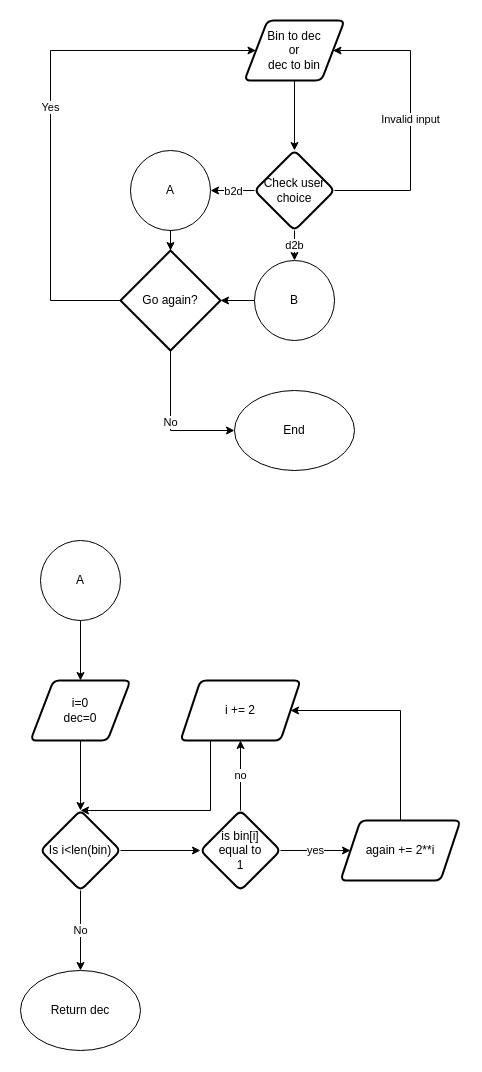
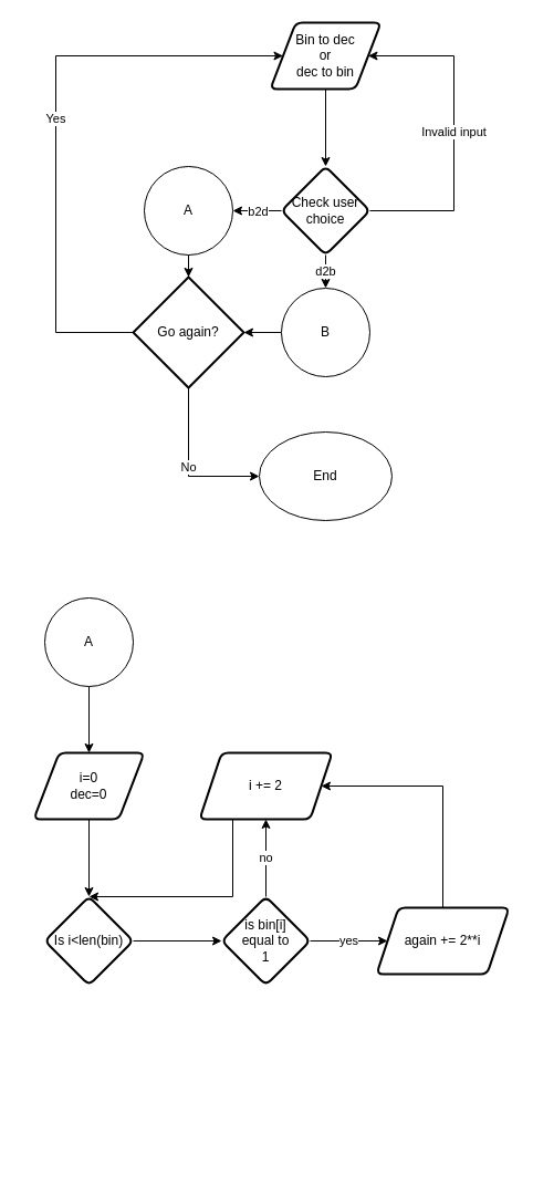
  <mxCell id="0" />
  <mxCell id="1" parent="0" />
  <mxCell id="2" value="" style="edgeStyle=orthogonalEdgeStyle;rounded=0;orthogonalLoop=1;jettySize=auto;html=1;" parent="1" source="3" target="7" edge="1"><mxGeometry relative="1" as="geometry" /></mxCell>
  <mxCell id="3" value="Bin to dec&lt;br&gt;or&lt;br&gt;dec to bin" style="shape=parallelogram;html=1;strokeWidth=2;perimeter=parallelogramPerimeter;whiteSpace=wrap;rounded=1;arcSize=12;size=0.23;" parent="1" vertex="1"><mxGeometry x="244" y="20" width="100" height="60" as="geometry" /></mxCell>
  <mxCell id="4" value="Invalid input" style="edgeStyle=orthogonalEdgeStyle;rounded=0;orthogonalLoop=1;jettySize=auto;html=1;entryX=1;entryY=0.5;entryDx=0;entryDy=0;" parent="1" source="7" target="3" edge="1"><mxGeometry relative="1" as="geometry"><mxPoint x="414" y="50" as="targetPoint" /><Array as="points"><mxPoint x="410" y="190" /><mxPoint x="410" y="50" /></Array></mxGeometry></mxCell>
  <mxCell id="5" value="b2d" style="edgeStyle=orthogonalEdgeStyle;rounded=0;orthogonalLoop=1;jettySize=auto;html=1;" parent="1" source="7" edge="1"><mxGeometry relative="1" as="geometry"><mxPoint x="210" y="190" as="targetPoint" /></mxGeometry></mxCell>
  <mxCell id="6" value="d2b" style="edgeStyle=orthogonalEdgeStyle;rounded=0;orthogonalLoop=1;jettySize=auto;html=1;" parent="1" source="7" target="11" edge="1"><mxGeometry relative="1" as="geometry" /></mxCell>
  <mxCell id="7" value="Check user&lt;br&gt;choice" style="rhombus;whiteSpace=wrap;html=1;rounded=1;strokeWidth=2;arcSize=12;" parent="1" vertex="1"><mxGeometry x="254" y="150" width="80" height="80" as="geometry" /></mxCell>
  <mxCell id="8" value="" style="edgeStyle=orthogonalEdgeStyle;rounded=0;orthogonalLoop=1;jettySize=auto;html=1;" parent="1" source="9" target="14" edge="1"><mxGeometry relative="1" as="geometry" /></mxCell>
  <mxCell id="9" value="A" style="ellipse;whiteSpace=wrap;html=1;aspect=fixed;" parent="1" vertex="1"><mxGeometry x="130" y="150" width="80" height="80" as="geometry" /></mxCell>
  <mxCell id="10" value="" style="edgeStyle=orthogonalEdgeStyle;rounded=0;orthogonalLoop=1;jettySize=auto;html=1;" parent="1" source="11" target="14" edge="1"><mxGeometry relative="1" as="geometry" /></mxCell>
  <mxCell id="11" value="B" style="ellipse;whiteSpace=wrap;html=1;aspect=fixed;" parent="1" vertex="1"><mxGeometry x="254" y="260" width="80" height="80" as="geometry" /></mxCell>
  <mxCell id="12" value="Yes" style="edgeStyle=orthogonalEdgeStyle;rounded=0;orthogonalLoop=1;jettySize=auto;html=1;entryX=0;entryY=0.5;entryDx=0;entryDy=0;" parent="1" source="14" target="3" edge="1"><mxGeometry relative="1" as="geometry"><mxPoint x="50" y="60" as="targetPoint" /><Array as="points"><mxPoint x="50" y="300" /><mxPoint x="50" y="50" /></Array></mxGeometry></mxCell>
  <mxCell id="13" value="No" style="edgeStyle=orthogonalEdgeStyle;rounded=0;orthogonalLoop=1;jettySize=auto;html=1;entryX=0;entryY=0.5;entryDx=0;entryDy=0;" parent="1" source="14" target="15" edge="1"><mxGeometry relative="1" as="geometry"><mxPoint x="170" y="430" as="targetPoint" /><Array as="points"><mxPoint x="170" y="430" /></Array></mxGeometry></mxCell>
  <mxCell id="14" value="Go again?" style="strokeWidth=2;html=1;shape=mxgraph.flowchart.decision;whiteSpace=wrap;" parent="1" vertex="1"><mxGeometry x="120" y="250" width="100" height="100" as="geometry" /></mxCell>
  <mxCell id="15" value="End" style="ellipse;whiteSpace=wrap;html=1;" parent="1" vertex="1"><mxGeometry x="234" y="390" width="120" height="80" as="geometry" /></mxCell>
  <mxCell id="16" value="" style="edgeStyle=orthogonalEdgeStyle;rounded=0;orthogonalLoop=1;jettySize=auto;html=1;" parent="1" source="17" target="19" edge="1"><mxGeometry relative="1" as="geometry" /></mxCell>
  <mxCell id="17" value="A" style="ellipse;whiteSpace=wrap;html=1;aspect=fixed;" parent="1" vertex="1"><mxGeometry x="40" y="540" width="80" height="80" as="geometry" /></mxCell>
  <mxCell id="18" value="" style="edgeStyle=orthogonalEdgeStyle;rounded=0;orthogonalLoop=1;jettySize=auto;html=1;" parent="1" source="19" target="22" edge="1"><mxGeometry relative="1" as="geometry" /></mxCell>
  <mxCell id="19" value="i=0&lt;br&gt;dec=0" style="shape=parallelogram;html=1;strokeWidth=2;perimeter=parallelogramPerimeter;whiteSpace=wrap;rounded=1;arcSize=12;size=0.23;" parent="1" vertex="1"><mxGeometry x="30" y="680" width="100" height="60" as="geometry" /></mxCell>
- <mxCell id="20" value="No" style="edgeStyle=orthogonalEdgeStyle;rounded=0;orthogonalLoop=1;jettySize=auto;html=1;" parent="1" source="22" target="23" edge="1"><mxGeometry relative="1" as="geometry" /></mxCell>
  <mxCell id="21" value="" style="edgeStyle=orthogonalEdgeStyle;rounded=0;orthogonalLoop=1;jettySize=auto;html=1;" edge="1" parent="1" source="22" target="26"><mxGeometry relative="1" as="geometry" /></mxCell>
  <mxCell id="22" value="Is i&amp;lt;len(bin)" style="rhombus;whiteSpace=wrap;html=1;rounded=1;strokeWidth=2;arcSize=12;" parent="1" vertex="1"><mxGeometry x="40" y="810" width="80" height="80" as="geometry" /></mxCell>
- <mxCell id="23" value="Return dec" style="ellipse;whiteSpace=wrap;html=1;" parent="1" vertex="1"><mxGeometry x="20" y="970" width="120" height="80" as="geometry" /></mxCell>
  <mxCell id="24" value="no" style="edgeStyle=orthogonalEdgeStyle;rounded=0;orthogonalLoop=1;jettySize=auto;html=1;" edge="1" parent="1" source="26" target="28"><mxGeometry relative="1" as="geometry" /></mxCell>
  <mxCell id="25" value="yes" style="edgeStyle=orthogonalEdgeStyle;rounded=0;orthogonalLoop=1;jettySize=auto;html=1;" edge="1" parent="1" source="26" target="30"><mxGeometry relative="1" as="geometry" /></mxCell>
  <mxCell id="26" value="is bin[i]&lt;br&gt;equal to&lt;br&gt;1" style="rhombus;whiteSpace=wrap;html=1;rounded=1;strokeWidth=2;arcSize=12;" vertex="1" parent="1"><mxGeometry x="200" y="810" width="80" height="80" as="geometry" /></mxCell>
  <mxCell id="27" value="" style="edgeStyle=orthogonalEdgeStyle;rounded=0;orthogonalLoop=1;jettySize=auto;html=1;entryX=0.5;entryY=0;entryDx=0;entryDy=0;" edge="1" parent="1" source="28" target="22"><mxGeometry relative="1" as="geometry"><Array as="points"><mxPoint x="210" y="810" /></Array></mxGeometry></mxCell>
  <mxCell id="28" value="i += 2" style="shape=parallelogram;perimeter=parallelogramPerimeter;whiteSpace=wrap;html=1;fixedSize=1;rounded=1;strokeWidth=2;arcSize=12;" vertex="1" parent="1"><mxGeometry x="180" y="680" width="120" height="60" as="geometry" /></mxCell>
  <mxCell id="29" value="" style="edgeStyle=orthogonalEdgeStyle;rounded=0;orthogonalLoop=1;jettySize=auto;html=1;entryX=1;entryY=0.5;entryDx=0;entryDy=0;" edge="1" parent="1" source="30" target="28"><mxGeometry relative="1" as="geometry"><mxPoint x="400" y="740" as="targetPoint" /><Array as="points"><mxPoint x="400" y="710" /></Array></mxGeometry></mxCell>
  <mxCell id="30" value="again += 2**i" style="shape=parallelogram;perimeter=parallelogramPerimeter;whiteSpace=wrap;html=1;fixedSize=1;rounded=1;strokeWidth=2;arcSize=12;" vertex="1" parent="1"><mxGeometry x="340" y="820" width="120" height="60" as="geometry" /></mxCell>
